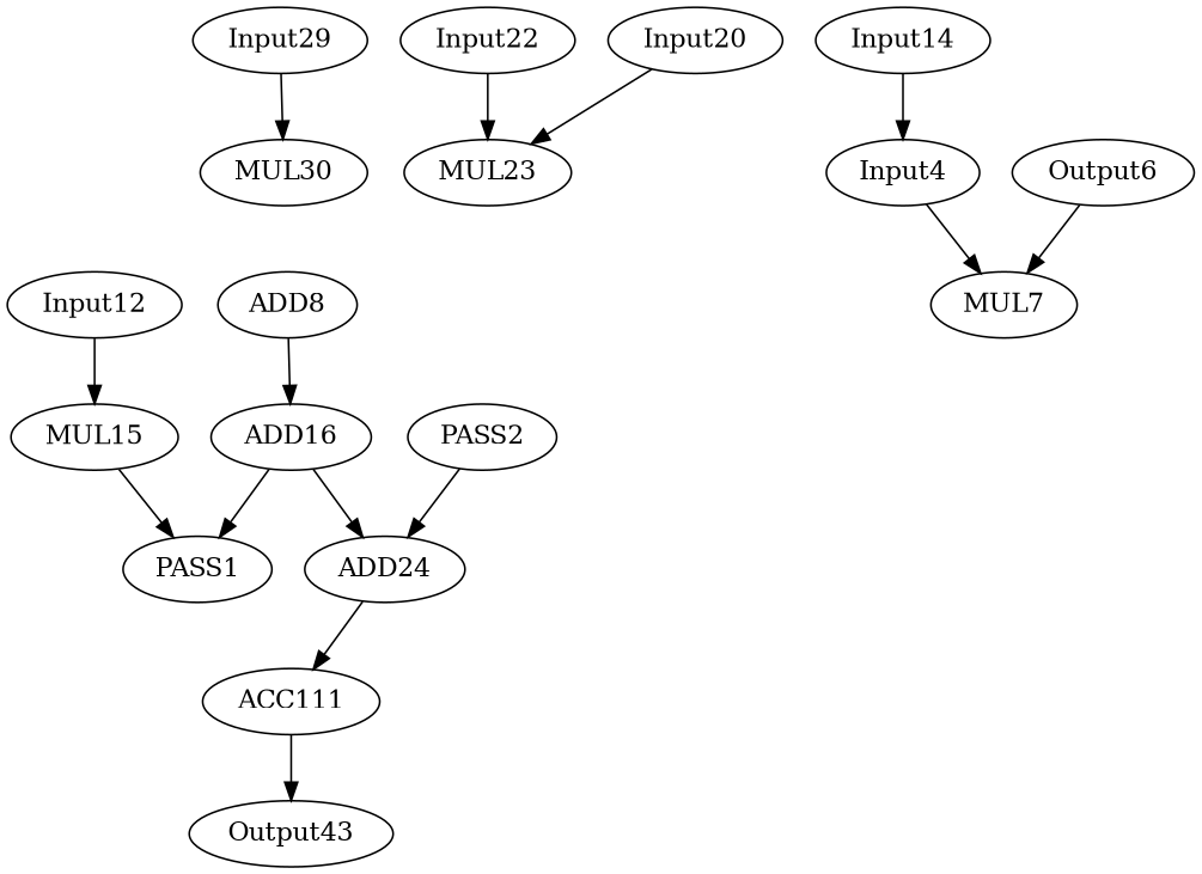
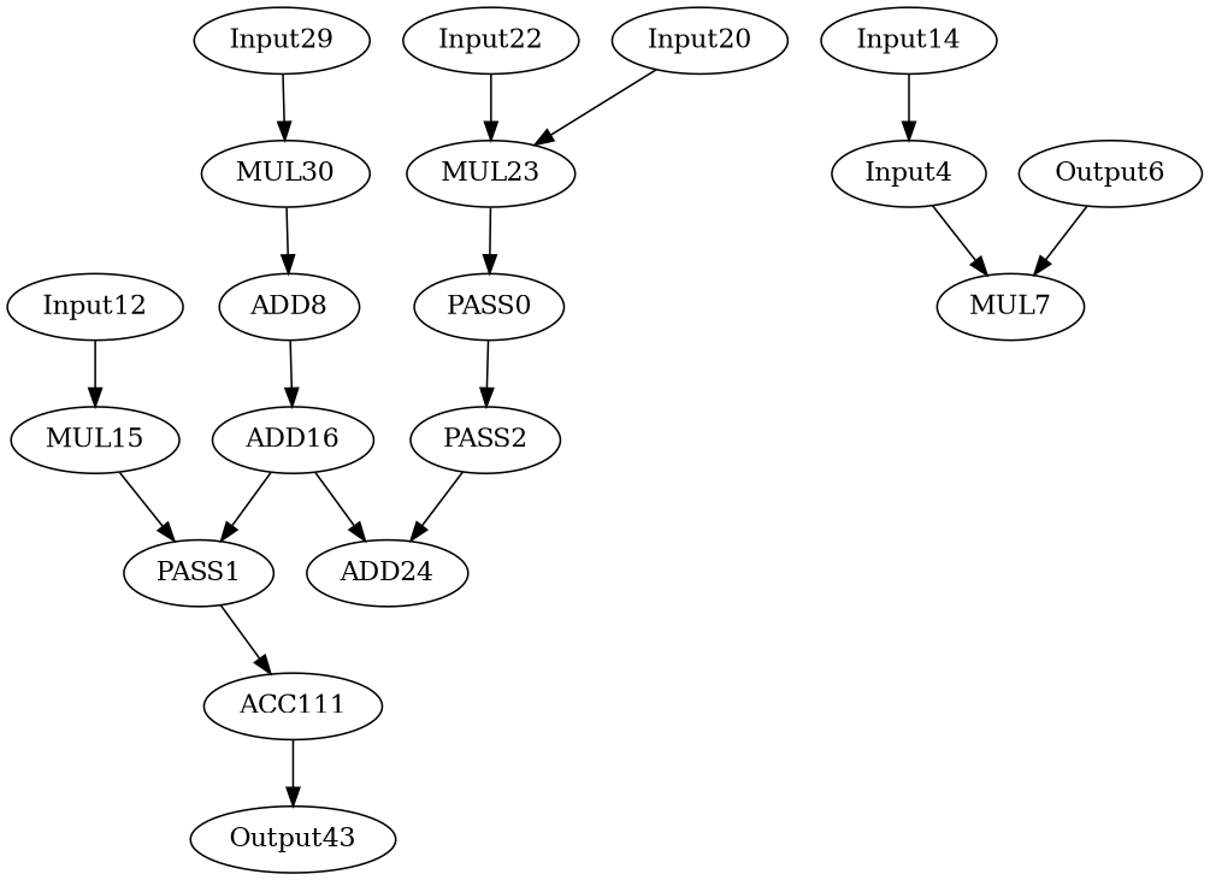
  digraph {
    node [opcode=input]
    edge [operand=0]
+   PASS0 [opcode=pass]
    PASS2 [opcode=pass]
    ADD24 [opcode=add]
    PASS1 [opcode=pass]
    ADD16 [opcode=add]
    n6 [label=ACC111 opcode=acc]
    MUL7 [opcode=mul]
    Input4
    n9 [label=Output6]
    ADD8 [opcode=add]
    MUL15 [opcode=mul]
    Input12
    Input14
    MUL23 [opcode=mul]
    Input20
    Input22
    Output43 [opcode=output]
    MUL30 [opcode=mul]
    Input29
+   PASS0 -> PASS2
    PASS2 -> ADD24
-   ADD24 -> n6
+   PASS1 -> n6
    ADD16 -> ADD24 [operand=1]
    ADD16 -> PASS1
    n6 -> Output43
    Input4 -> MUL7 [operand=1]
    n9 -> MUL7
    ADD8 -> ADD16 [operand=1]
    MUL15 -> PASS1
    Input12 -> MUL15 [operand=1]
    Input14 -> Input4
+   MUL23 -> PASS0
    Input20 -> MUL23 [operand=1]
    Input22 -> MUL23
+   MUL30 -> ADD8 [operand=1]
    Input29 -> MUL30
  }
